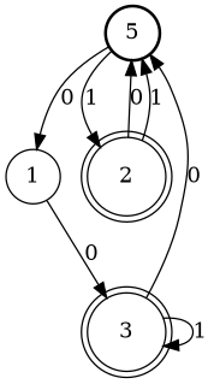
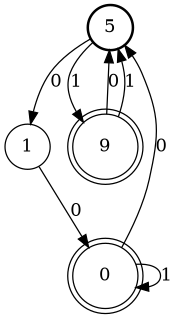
  digraph {
    node [shape=circle]
    n1 [label=5 style=bold]
    1
-   2 [peripheries=2]
-   3 [peripheries=2]
+   2 [peripheries=2 label=9]
+   3 [peripheries=2 label=0]
    n1 -> 1 [label=0]
    n1 -> 2 [label=1]
    1 -> 3 [label=0]
    2 -> n1 [label=0]
    2 -> n1 [label=1]
    3 -> n1 [label=0]
    3 -> 3 [label=1]
  }
